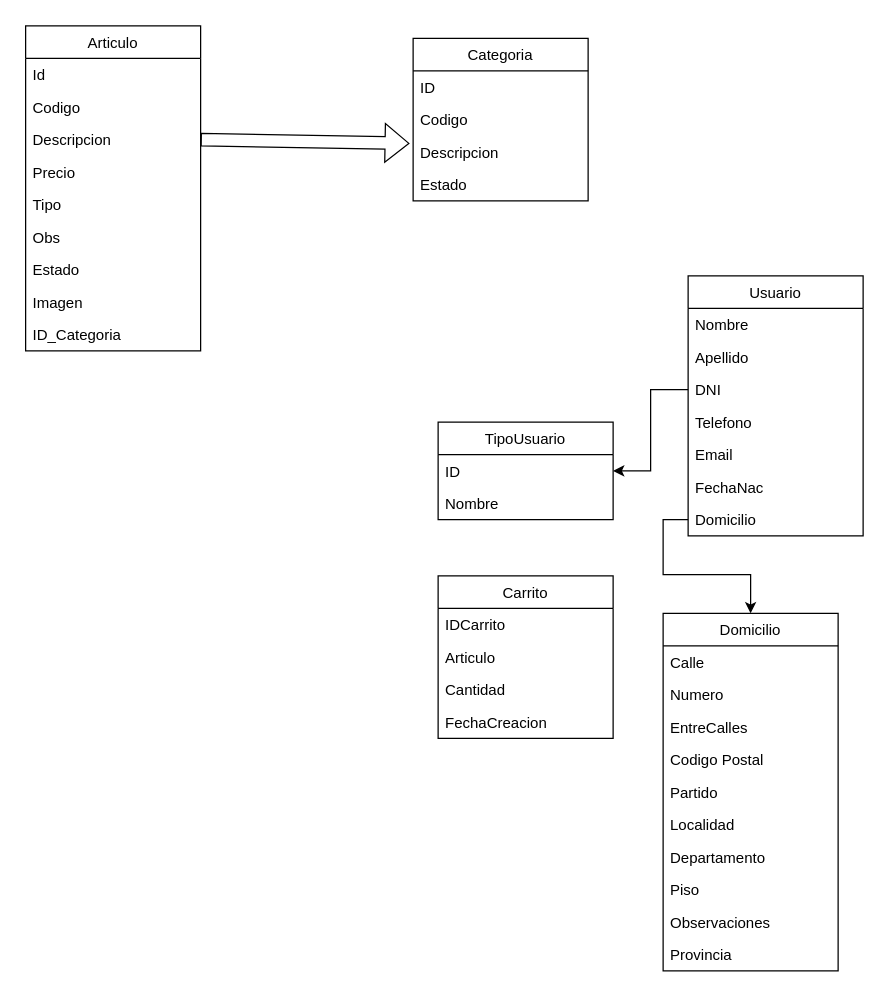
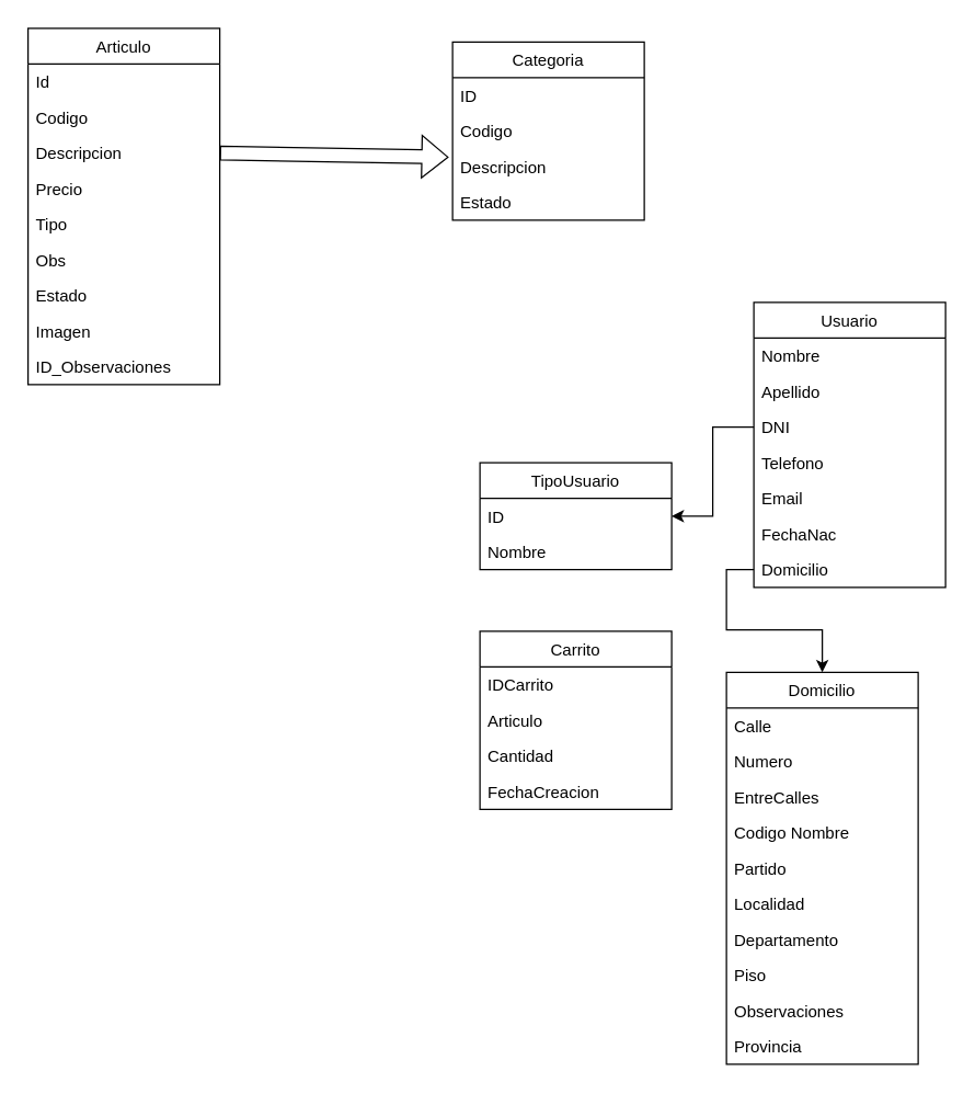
  <mxCell id="0" />
  <mxCell id="1" parent="0" />
  <mxCell id="2" value="Articulo" style="swimlane;fontStyle=0;childLayout=stackLayout;horizontal=1;startSize=26;fillColor=none;horizontalStack=0;resizeParent=1;resizeParentMax=0;resizeLast=0;collapsible=1;marginBottom=0;" parent="1" vertex="1"><mxGeometry x="20" y="20" width="140" height="260" as="geometry" /></mxCell>
  <mxCell id="3" value="Id" style="text;strokeColor=none;fillColor=none;align=left;verticalAlign=top;spacingLeft=4;spacingRight=4;overflow=hidden;rotatable=0;points=[[0,0.5],[1,0.5]];portConstraint=eastwest;" parent="2" vertex="1"><mxGeometry y="26" width="140" height="26" as="geometry" /></mxCell>
  <mxCell id="4" value="Codigo" style="text;strokeColor=none;fillColor=none;align=left;verticalAlign=top;spacingLeft=4;spacingRight=4;overflow=hidden;rotatable=0;points=[[0,0.5],[1,0.5]];portConstraint=eastwest;" parent="2" vertex="1"><mxGeometry y="52" width="140" height="26" as="geometry" /></mxCell>
  <mxCell id="5" value="Descripcion" style="text;strokeColor=none;fillColor=none;align=left;verticalAlign=top;spacingLeft=4;spacingRight=4;overflow=hidden;rotatable=0;points=[[0,0.5],[1,0.5]];portConstraint=eastwest;" parent="2" vertex="1"><mxGeometry y="78" width="140" height="26" as="geometry" /></mxCell>
  <mxCell id="6" value="Precio" style="text;strokeColor=none;fillColor=none;align=left;verticalAlign=top;spacingLeft=4;spacingRight=4;overflow=hidden;rotatable=0;points=[[0,0.5],[1,0.5]];portConstraint=eastwest;" parent="2" vertex="1"><mxGeometry y="104" width="140" height="26" as="geometry" /></mxCell>
  <mxCell id="7" value="Tipo" style="text;strokeColor=none;fillColor=none;align=left;verticalAlign=top;spacingLeft=4;spacingRight=4;overflow=hidden;rotatable=0;points=[[0,0.5],[1,0.5]];portConstraint=eastwest;" parent="2" vertex="1"><mxGeometry y="130" width="140" height="26" as="geometry" /></mxCell>
  <mxCell id="8" value="Obs" style="text;strokeColor=none;fillColor=none;align=left;verticalAlign=top;spacingLeft=4;spacingRight=4;overflow=hidden;rotatable=0;points=[[0,0.5],[1,0.5]];portConstraint=eastwest;" parent="2" vertex="1"><mxGeometry y="156" width="140" height="26" as="geometry" /></mxCell>
  <mxCell id="9" value="Estado" style="text;strokeColor=none;fillColor=none;align=left;verticalAlign=top;spacingLeft=4;spacingRight=4;overflow=hidden;rotatable=0;points=[[0,0.5],[1,0.5]];portConstraint=eastwest;" parent="2" vertex="1"><mxGeometry y="182" width="140" height="26" as="geometry" /></mxCell>
  <mxCell id="10" value="Imagen" style="text;strokeColor=none;fillColor=none;align=left;verticalAlign=top;spacingLeft=4;spacingRight=4;overflow=hidden;rotatable=0;points=[[0,0.5],[1,0.5]];portConstraint=eastwest;" parent="2" vertex="1"><mxGeometry y="208" width="140" height="26" as="geometry" /></mxCell>
- <mxCell id="11" value="ID_Categoria" style="text;strokeColor=none;fillColor=none;align=left;verticalAlign=top;spacingLeft=4;spacingRight=4;overflow=hidden;rotatable=0;points=[[0,0.5],[1,0.5]];portConstraint=eastwest;" parent="2" vertex="1"><mxGeometry y="234" width="140" height="26" as="geometry" /></mxCell>
+ <mxCell id="11" value="ID_Observaciones" style="text;strokeColor=none;fillColor=none;align=left;verticalAlign=top;spacingLeft=4;spacingRight=4;overflow=hidden;rotatable=0;points=[[0,0.5],[1,0.5]];portConstraint=eastwest;" parent="2" vertex="1"><mxGeometry y="234" width="140" height="26" as="geometry" /></mxCell>
  <mxCell id="12" value="Categoria" style="swimlane;fontStyle=0;childLayout=stackLayout;horizontal=1;startSize=26;fillColor=none;horizontalStack=0;resizeParent=1;resizeParentMax=0;resizeLast=0;collapsible=1;marginBottom=0;" parent="1" vertex="1"><mxGeometry x="330" y="30" width="140" height="130" as="geometry" /></mxCell>
  <mxCell id="13" value="ID" style="text;strokeColor=none;fillColor=none;align=left;verticalAlign=top;spacingLeft=4;spacingRight=4;overflow=hidden;rotatable=0;points=[[0,0.5],[1,0.5]];portConstraint=eastwest;" parent="12" vertex="1"><mxGeometry y="26" width="140" height="26" as="geometry" /></mxCell>
  <mxCell id="14" value="Codigo" style="text;strokeColor=none;fillColor=none;align=left;verticalAlign=top;spacingLeft=4;spacingRight=4;overflow=hidden;rotatable=0;points=[[0,0.5],[1,0.5]];portConstraint=eastwest;" parent="12" vertex="1"><mxGeometry y="52" width="140" height="26" as="geometry" /></mxCell>
  <mxCell id="15" value="Descripcion" style="text;strokeColor=none;fillColor=none;align=left;verticalAlign=top;spacingLeft=4;spacingRight=4;overflow=hidden;rotatable=0;points=[[0,0.5],[1,0.5]];portConstraint=eastwest;" parent="12" vertex="1"><mxGeometry y="78" width="140" height="26" as="geometry" /></mxCell>
  <mxCell id="16" value="Estado" style="text;strokeColor=none;fillColor=none;align=left;verticalAlign=top;spacingLeft=4;spacingRight=4;overflow=hidden;rotatable=0;points=[[0,0.5],[1,0.5]];portConstraint=eastwest;" parent="12" vertex="1"><mxGeometry y="104" width="140" height="26" as="geometry" /></mxCell>
  <mxCell id="17" value="Usuario" style="swimlane;fontStyle=0;childLayout=stackLayout;horizontal=1;startSize=26;fillColor=none;horizontalStack=0;resizeParent=1;resizeParentMax=0;resizeLast=0;collapsible=1;marginBottom=0;" parent="1" vertex="1"><mxGeometry x="550" y="220" width="140" height="208" as="geometry" /></mxCell>
  <mxCell id="18" value="Nombre" style="text;strokeColor=none;fillColor=none;align=left;verticalAlign=top;spacingLeft=4;spacingRight=4;overflow=hidden;rotatable=0;points=[[0,0.5],[1,0.5]];portConstraint=eastwest;" parent="17" vertex="1"><mxGeometry y="26" width="140" height="26" as="geometry" /></mxCell>
  <mxCell id="19" value="Apellido" style="text;strokeColor=none;fillColor=none;align=left;verticalAlign=top;spacingLeft=4;spacingRight=4;overflow=hidden;rotatable=0;points=[[0,0.5],[1,0.5]];portConstraint=eastwest;" parent="17" vertex="1"><mxGeometry y="52" width="140" height="26" as="geometry" /></mxCell>
  <mxCell id="20" value="DNI" style="text;strokeColor=none;fillColor=none;align=left;verticalAlign=top;spacingLeft=4;spacingRight=4;overflow=hidden;rotatable=0;points=[[0,0.5],[1,0.5]];portConstraint=eastwest;" parent="17" vertex="1"><mxGeometry y="78" width="140" height="26" as="geometry" /></mxCell>
  <mxCell id="21" value="Telefono" style="text;strokeColor=none;fillColor=none;align=left;verticalAlign=top;spacingLeft=4;spacingRight=4;overflow=hidden;rotatable=0;points=[[0,0.5],[1,0.5]];portConstraint=eastwest;" parent="17" vertex="1"><mxGeometry y="104" width="140" height="26" as="geometry" /></mxCell>
  <mxCell id="22" value="Email" style="text;strokeColor=none;fillColor=none;align=left;verticalAlign=top;spacingLeft=4;spacingRight=4;overflow=hidden;rotatable=0;points=[[0,0.5],[1,0.5]];portConstraint=eastwest;" parent="17" vertex="1"><mxGeometry y="130" width="140" height="26" as="geometry" /></mxCell>
  <mxCell id="23" value="FechaNac" style="text;strokeColor=none;fillColor=none;align=left;verticalAlign=top;spacingLeft=4;spacingRight=4;overflow=hidden;rotatable=0;points=[[0,0.5],[1,0.5]];portConstraint=eastwest;" parent="17" vertex="1"><mxGeometry y="156" width="140" height="26" as="geometry" /></mxCell>
  <mxCell id="24" value="Domicilio" style="text;strokeColor=none;fillColor=none;align=left;verticalAlign=top;spacingLeft=4;spacingRight=4;overflow=hidden;rotatable=0;points=[[0,0.5],[1,0.5]];portConstraint=eastwest;" parent="17" vertex="1"><mxGeometry y="182" width="140" height="26" as="geometry" /></mxCell>
  <mxCell id="25" value="Domicilio" style="swimlane;fontStyle=0;childLayout=stackLayout;horizontal=1;startSize=26;fillColor=none;horizontalStack=0;resizeParent=1;resizeParentMax=0;resizeLast=0;collapsible=1;marginBottom=0;" parent="1" vertex="1"><mxGeometry x="530" y="490" width="140" height="286" as="geometry" /></mxCell>
  <mxCell id="26" value="Calle" style="text;strokeColor=none;fillColor=none;align=left;verticalAlign=top;spacingLeft=4;spacingRight=4;overflow=hidden;rotatable=0;points=[[0,0.5],[1,0.5]];portConstraint=eastwest;" parent="25" vertex="1"><mxGeometry y="26" width="140" height="26" as="geometry" /></mxCell>
  <mxCell id="27" value="Numero" style="text;strokeColor=none;fillColor=none;align=left;verticalAlign=top;spacingLeft=4;spacingRight=4;overflow=hidden;rotatable=0;points=[[0,0.5],[1,0.5]];portConstraint=eastwest;" parent="25" vertex="1"><mxGeometry y="52" width="140" height="26" as="geometry" /></mxCell>
  <mxCell id="28" value="EntreCalles" style="text;strokeColor=none;fillColor=none;align=left;verticalAlign=top;spacingLeft=4;spacingRight=4;overflow=hidden;rotatable=0;points=[[0,0.5],[1,0.5]];portConstraint=eastwest;" parent="25" vertex="1"><mxGeometry y="78" width="140" height="26" as="geometry" /></mxCell>
- <mxCell id="29" value="Codigo Postal" style="text;strokeColor=none;fillColor=none;align=left;verticalAlign=top;spacingLeft=4;spacingRight=4;overflow=hidden;rotatable=0;points=[[0,0.5],[1,0.5]];portConstraint=eastwest;" parent="25" vertex="1"><mxGeometry y="104" width="140" height="26" as="geometry" /></mxCell>
+ <mxCell id="29" value="Codigo Nombre" style="text;strokeColor=none;fillColor=none;align=left;verticalAlign=top;spacingLeft=4;spacingRight=4;overflow=hidden;rotatable=0;points=[[0,0.5],[1,0.5]];portConstraint=eastwest;" parent="25" vertex="1"><mxGeometry y="104" width="140" height="26" as="geometry" /></mxCell>
  <mxCell id="30" value="Partido" style="text;strokeColor=none;fillColor=none;align=left;verticalAlign=top;spacingLeft=4;spacingRight=4;overflow=hidden;rotatable=0;points=[[0,0.5],[1,0.5]];portConstraint=eastwest;" parent="25" vertex="1"><mxGeometry y="130" width="140" height="26" as="geometry" /></mxCell>
  <mxCell id="31" value="Localidad" style="text;strokeColor=none;fillColor=none;align=left;verticalAlign=top;spacingLeft=4;spacingRight=4;overflow=hidden;rotatable=0;points=[[0,0.5],[1,0.5]];portConstraint=eastwest;" parent="25" vertex="1"><mxGeometry y="156" width="140" height="26" as="geometry" /></mxCell>
  <mxCell id="32" value="Departamento" style="text;strokeColor=none;fillColor=none;align=left;verticalAlign=top;spacingLeft=4;spacingRight=4;overflow=hidden;rotatable=0;points=[[0,0.5],[1,0.5]];portConstraint=eastwest;" parent="25" vertex="1"><mxGeometry y="182" width="140" height="26" as="geometry" /></mxCell>
  <mxCell id="33" value="Piso" style="text;strokeColor=none;fillColor=none;align=left;verticalAlign=top;spacingLeft=4;spacingRight=4;overflow=hidden;rotatable=0;points=[[0,0.5],[1,0.5]];portConstraint=eastwest;" parent="25" vertex="1"><mxGeometry y="208" width="140" height="26" as="geometry" /></mxCell>
  <mxCell id="34" value="Observaciones" style="text;strokeColor=none;fillColor=none;align=left;verticalAlign=top;spacingLeft=4;spacingRight=4;overflow=hidden;rotatable=0;points=[[0,0.5],[1,0.5]];portConstraint=eastwest;" parent="25" vertex="1"><mxGeometry y="234" width="140" height="26" as="geometry" /></mxCell>
  <mxCell id="35" value="Provincia" style="text;strokeColor=none;fillColor=none;align=left;verticalAlign=top;spacingLeft=4;spacingRight=4;overflow=hidden;rotatable=0;points=[[0,0.5],[1,0.5]];portConstraint=eastwest;" parent="25" vertex="1"><mxGeometry y="260" width="140" height="26" as="geometry" /></mxCell>
  <mxCell id="36" value="Carrito" style="swimlane;fontStyle=0;childLayout=stackLayout;horizontal=1;startSize=26;fillColor=none;horizontalStack=0;resizeParent=1;resizeParentMax=0;resizeLast=0;collapsible=1;marginBottom=0;" parent="1" vertex="1"><mxGeometry x="350" y="460" width="140" height="130" as="geometry" /></mxCell>
  <mxCell id="37" value="IDCarrito" style="text;strokeColor=none;fillColor=none;align=left;verticalAlign=top;spacingLeft=4;spacingRight=4;overflow=hidden;rotatable=0;points=[[0,0.5],[1,0.5]];portConstraint=eastwest;" parent="36" vertex="1"><mxGeometry y="26" width="140" height="26" as="geometry" /></mxCell>
  <mxCell id="38" value="Articulo" style="text;strokeColor=none;fillColor=none;align=left;verticalAlign=top;spacingLeft=4;spacingRight=4;overflow=hidden;rotatable=0;points=[[0,0.5],[1,0.5]];portConstraint=eastwest;" parent="36" vertex="1"><mxGeometry y="52" width="140" height="26" as="geometry" /></mxCell>
  <mxCell id="39" value="Cantidad" style="text;strokeColor=none;fillColor=none;align=left;verticalAlign=top;spacingLeft=4;spacingRight=4;overflow=hidden;rotatable=0;points=[[0,0.5],[1,0.5]];portConstraint=eastwest;" parent="36" vertex="1"><mxGeometry y="78" width="140" height="26" as="geometry" /></mxCell>
  <mxCell id="40" value="FechaCreacion" style="text;strokeColor=none;fillColor=none;align=left;verticalAlign=top;spacingLeft=4;spacingRight=4;overflow=hidden;rotatable=0;points=[[0,0.5],[1,0.5]];portConstraint=eastwest;" parent="36" vertex="1"><mxGeometry y="104" width="140" height="26" as="geometry" /></mxCell>
  <mxCell id="41" value="TipoUsuario" style="swimlane;fontStyle=0;childLayout=stackLayout;horizontal=1;startSize=26;fillColor=none;horizontalStack=0;resizeParent=1;resizeParentMax=0;resizeLast=0;collapsible=1;marginBottom=0;" parent="1" vertex="1"><mxGeometry x="350" y="337" width="140" height="78" as="geometry" /></mxCell>
  <mxCell id="42" value="ID" style="text;strokeColor=none;fillColor=none;align=left;verticalAlign=top;spacingLeft=4;spacingRight=4;overflow=hidden;rotatable=0;points=[[0,0.5],[1,0.5]];portConstraint=eastwest;" parent="41" vertex="1"><mxGeometry y="26" width="140" height="26" as="geometry" /></mxCell>
  <mxCell id="43" value="Nombre" style="text;strokeColor=none;fillColor=none;align=left;verticalAlign=top;spacingLeft=4;spacingRight=4;overflow=hidden;rotatable=0;points=[[0,0.5],[1,0.5]];portConstraint=eastwest;" parent="41" vertex="1"><mxGeometry y="52" width="140" height="26" as="geometry" /></mxCell>
  <mxCell id="44" style="edgeStyle=orthogonalEdgeStyle;rounded=0;orthogonalLoop=1;jettySize=auto;html=1;" parent="1" source="20" target="42" edge="1"><mxGeometry relative="1" as="geometry" /></mxCell>
  <mxCell id="45" style="edgeStyle=orthogonalEdgeStyle;rounded=0;orthogonalLoop=1;jettySize=auto;html=1;" parent="1" source="24" target="25" edge="1"><mxGeometry relative="1" as="geometry" /></mxCell>
  <mxCell id="46" value="" style="shape=flexArrow;endArrow=classic;html=1;rounded=0;exitX=1;exitY=0.5;exitDx=0;exitDy=0;entryX=-0.021;entryY=0.231;entryDx=0;entryDy=0;entryPerimeter=0;" edge="1" parent="1" source="5" target="15"><mxGeometry width="50" height="50" relative="1" as="geometry"><mxPoint x="410" y="320" as="sourcePoint" /><mxPoint x="460" y="270" as="targetPoint" /></mxGeometry></mxCell>
